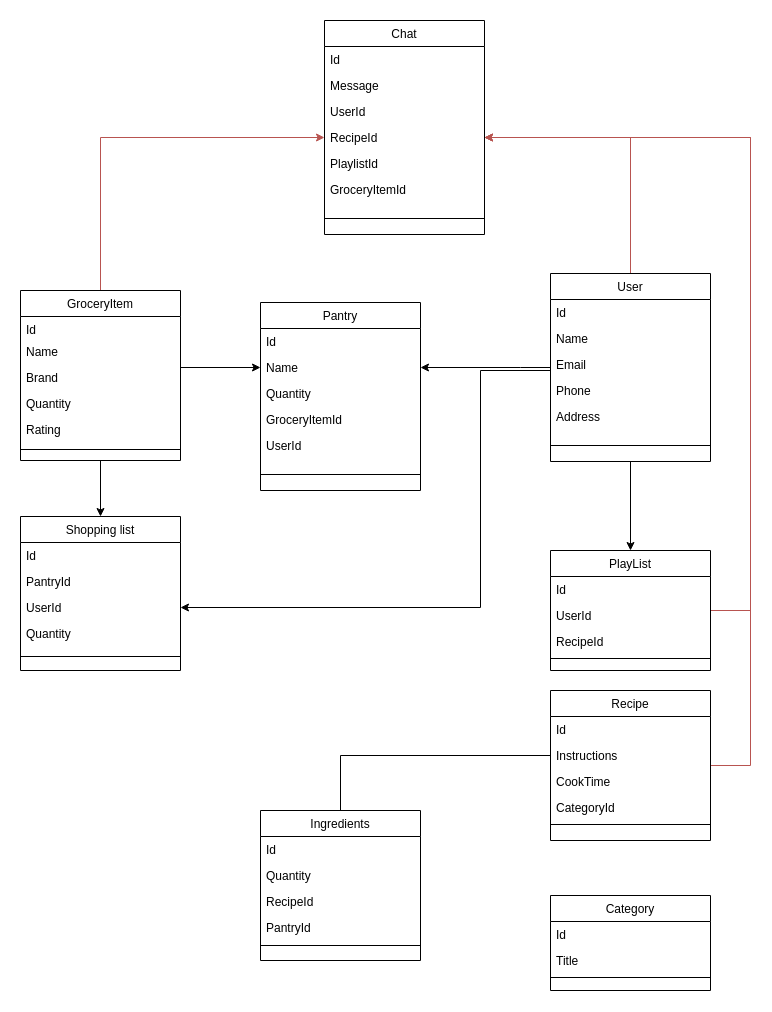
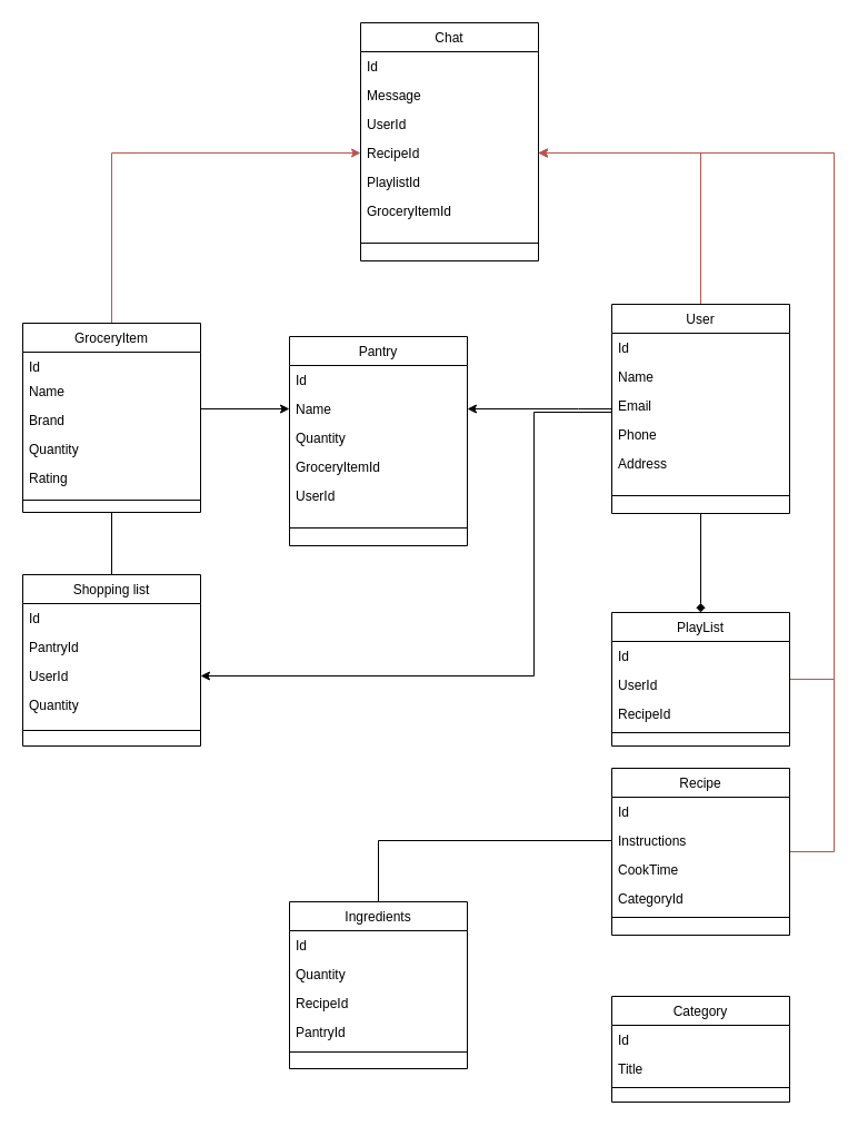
  <mxCell id="0" />
  <mxCell id="1" parent="0" />
  <mxCell id="2" style="edgeStyle=orthogonalEdgeStyle;rounded=0;orthogonalLoop=1;jettySize=auto;html=1;exitX=0;exitY=0.5;exitDx=0;exitDy=0;entryX=0.5;entryY=0;entryDx=0;entryDy=0;endArrow=none;" edge="1" parent="1" source="18" target="41"><mxGeometry relative="1" as="geometry"><Array as="points"><mxPoint x="340" y="755" /></Array></mxGeometry></mxCell>
  <mxCell id="3" style="edgeStyle=orthogonalEdgeStyle;rounded=0;orthogonalLoop=1;jettySize=auto;html=1;exitX=1;exitY=0.5;exitDx=0;exitDy=0;entryX=0;entryY=0.5;entryDx=0;entryDy=0;" edge="1" parent="1" source="37" target="6"><mxGeometry relative="1" as="geometry"><Array as="points"><mxPoint x="180" y="367" /></Array></mxGeometry></mxCell>
  <mxCell id="4" value="Pantry" style="swimlane;fontStyle=0;align=center;verticalAlign=top;childLayout=stackLayout;horizontal=1;startSize=26;horizontalStack=0;resizeParent=1;resizeLast=0;collapsible=1;marginBottom=0;rounded=0;shadow=0;strokeWidth=1;" parent="1" vertex="1"><mxGeometry x="260" y="302" width="160" height="188" as="geometry"><mxRectangle x="130" y="380" width="160" height="26" as="alternateBounds" /></mxGeometry></mxCell>
  <mxCell id="5" value="Id" style="text;align=left;verticalAlign=top;spacingLeft=4;spacingRight=4;overflow=hidden;rotatable=0;points=[[0,0.5],[1,0.5]];portConstraint=eastwest;rounded=0;shadow=0;html=0;" parent="4" vertex="1"><mxGeometry y="26" width="160" height="26" as="geometry" /></mxCell>
  <mxCell id="6" value="Name" style="text;align=left;verticalAlign=top;spacingLeft=4;spacingRight=4;overflow=hidden;rotatable=0;points=[[0,0.5],[1,0.5]];portConstraint=eastwest;rounded=0;shadow=0;html=0;" vertex="1" parent="4"><mxGeometry y="52" width="160" height="26" as="geometry" /></mxCell>
  <mxCell id="7" value="Quantity" style="text;align=left;verticalAlign=top;spacingLeft=4;spacingRight=4;overflow=hidden;rotatable=0;points=[[0,0.5],[1,0.5]];portConstraint=eastwest;rounded=0;shadow=0;html=0;" vertex="1" parent="4"><mxGeometry y="78" width="160" height="26" as="geometry" /></mxCell>
  <mxCell id="8" value="GroceryItemId" style="text;align=left;verticalAlign=top;spacingLeft=4;spacingRight=4;overflow=hidden;rotatable=0;points=[[0,0.5],[1,0.5]];portConstraint=eastwest;rounded=0;shadow=0;html=0;" vertex="1" parent="4"><mxGeometry y="104" width="160" height="26" as="geometry" /></mxCell>
  <mxCell id="9" value="UserId" style="text;align=left;verticalAlign=top;spacingLeft=4;spacingRight=4;overflow=hidden;rotatable=0;points=[[0,0.5],[1,0.5]];portConstraint=eastwest;rounded=0;shadow=0;html=0;" vertex="1" parent="4"><mxGeometry y="130" width="160" height="26" as="geometry" /></mxCell>
  <mxCell id="10" value="" style="line;html=1;strokeWidth=1;align=left;verticalAlign=middle;spacingTop=-1;spacingLeft=3;spacingRight=3;rotatable=0;labelPosition=right;points=[];portConstraint=eastwest;" parent="4" vertex="1"><mxGeometry y="156" width="160" height="32" as="geometry" /></mxCell>
- <mxCell id="11" style="edgeStyle=orthogonalEdgeStyle;rounded=0;orthogonalLoop=1;jettySize=auto;html=1;exitX=0.5;exitY=1;exitDx=0;exitDy=0;entryX=0.5;entryY=0;entryDx=0;entryDy=0;" edge="1" parent="1" source="53" target="27"><mxGeometry relative="1" as="geometry" /></mxCell>
+ <mxCell id="11" style="edgeStyle=orthogonalEdgeStyle;rounded=0;orthogonalLoop=1;jettySize=auto;html=1;exitX=0.5;exitY=1;exitDx=0;exitDy=0;entryX=0.5;entryY=0;entryDx=0;entryDy=0;endArrow=diamond;" edge="1" parent="1" source="53" target="27"><mxGeometry relative="1" as="geometry" /></mxCell>
  <mxCell id="12" style="edgeStyle=orthogonalEdgeStyle;rounded=0;orthogonalLoop=1;jettySize=auto;html=1;entryX=1;entryY=0.5;entryDx=0;entryDy=0;fillColor=#f8cecc;strokeColor=#b85450;" edge="1" parent="1" source="53" target="64"><mxGeometry relative="1" as="geometry" /></mxCell>
  <mxCell id="13" style="edgeStyle=orthogonalEdgeStyle;rounded=0;orthogonalLoop=1;jettySize=auto;html=1;entryX=1;entryY=0.5;entryDx=0;entryDy=0;" edge="1" parent="1" source="53" target="50"><mxGeometry relative="1" as="geometry"><Array as="points"><mxPoint x="480" y="370" /><mxPoint x="480" y="607" /></Array></mxGeometry></mxCell>
  <mxCell id="14" style="edgeStyle=orthogonalEdgeStyle;rounded=0;orthogonalLoop=1;jettySize=auto;html=1;entryX=1;entryY=0.5;entryDx=0;entryDy=0;" edge="1" parent="1" source="53" target="6"><mxGeometry relative="1" as="geometry"><Array as="points"><mxPoint x="520" y="367" /><mxPoint x="520" y="367" /></Array></mxGeometry></mxCell>
  <mxCell id="15" style="edgeStyle=orthogonalEdgeStyle;rounded=0;orthogonalLoop=1;jettySize=auto;html=1;entryX=1;entryY=0.5;entryDx=0;entryDy=0;fillColor=#f8cecc;strokeColor=#b85450;" edge="1" parent="1" source="16" target="64"><mxGeometry relative="1" as="geometry"><Array as="points"><mxPoint x="750" y="765" /><mxPoint x="750" y="137" /></Array></mxGeometry></mxCell>
  <mxCell id="16" value="Recipe" style="swimlane;fontStyle=0;align=center;verticalAlign=top;childLayout=stackLayout;horizontal=1;startSize=26;horizontalStack=0;resizeParent=1;resizeLast=0;collapsible=1;marginBottom=0;rounded=0;shadow=0;strokeWidth=1;" parent="1" vertex="1"><mxGeometry x="550" y="690" width="160" height="150" as="geometry"><mxRectangle x="550" y="140" width="160" height="26" as="alternateBounds" /></mxGeometry></mxCell>
  <mxCell id="17" value="Id" style="text;align=left;verticalAlign=top;spacingLeft=4;spacingRight=4;overflow=hidden;rotatable=0;points=[[0,0.5],[1,0.5]];portConstraint=eastwest;" parent="16" vertex="1"><mxGeometry y="26" width="160" height="26" as="geometry" /></mxCell>
  <mxCell id="18" value="Instructions" style="text;align=left;verticalAlign=top;spacingLeft=4;spacingRight=4;overflow=hidden;rotatable=0;points=[[0,0.5],[1,0.5]];portConstraint=eastwest;rounded=0;shadow=0;html=0;" parent="16" vertex="1"><mxGeometry y="52" width="160" height="26" as="geometry" /></mxCell>
  <mxCell id="19" value="CookTime" style="text;align=left;verticalAlign=top;spacingLeft=4;spacingRight=4;overflow=hidden;rotatable=0;points=[[0,0.5],[1,0.5]];portConstraint=eastwest;rounded=0;shadow=0;html=0;" parent="16" vertex="1"><mxGeometry y="78" width="160" height="26" as="geometry" /></mxCell>
  <mxCell id="20" value="CategoryId" style="text;align=left;verticalAlign=top;spacingLeft=4;spacingRight=4;overflow=hidden;rotatable=0;points=[[0,0.5],[1,0.5]];portConstraint=eastwest;rounded=0;shadow=0;html=0;" parent="16" vertex="1"><mxGeometry y="104" width="160" height="26" as="geometry" /></mxCell>
  <mxCell id="21" value="" style="line;html=1;strokeWidth=1;align=left;verticalAlign=middle;spacingTop=-1;spacingLeft=3;spacingRight=3;rotatable=0;labelPosition=right;points=[];portConstraint=eastwest;" parent="16" vertex="1"><mxGeometry y="130" width="160" height="8" as="geometry" /></mxCell>
  <mxCell id="22" value="Category" style="swimlane;fontStyle=0;align=center;verticalAlign=top;childLayout=stackLayout;horizontal=1;startSize=26;horizontalStack=0;resizeParent=1;resizeLast=0;collapsible=1;marginBottom=0;rounded=0;shadow=0;strokeWidth=1;" vertex="1" parent="1"><mxGeometry x="550" y="895" width="160" height="95" as="geometry"><mxRectangle x="550" y="140" width="160" height="26" as="alternateBounds" /></mxGeometry></mxCell>
  <mxCell id="23" value="Id" style="text;align=left;verticalAlign=top;spacingLeft=4;spacingRight=4;overflow=hidden;rotatable=0;points=[[0,0.5],[1,0.5]];portConstraint=eastwest;" vertex="1" parent="22"><mxGeometry y="26" width="160" height="26" as="geometry" /></mxCell>
  <mxCell id="24" value="Title" style="text;align=left;verticalAlign=top;spacingLeft=4;spacingRight=4;overflow=hidden;rotatable=0;points=[[0,0.5],[1,0.5]];portConstraint=eastwest;rounded=0;shadow=0;html=0;" vertex="1" parent="22"><mxGeometry y="52" width="160" height="26" as="geometry" /></mxCell>
  <mxCell id="25" value="" style="line;html=1;strokeWidth=1;align=left;verticalAlign=middle;spacingTop=-1;spacingLeft=3;spacingRight=3;rotatable=0;labelPosition=right;points=[];portConstraint=eastwest;" vertex="1" parent="22"><mxGeometry y="78" width="160" height="8" as="geometry" /></mxCell>
  <mxCell id="26" style="edgeStyle=orthogonalEdgeStyle;rounded=0;orthogonalLoop=1;jettySize=auto;html=1;entryX=1;entryY=0.5;entryDx=0;entryDy=0;fillColor=#f8cecc;strokeColor=#b85450;" edge="1" parent="1" source="27" target="64"><mxGeometry relative="1" as="geometry"><Array as="points"><mxPoint x="750" y="610" /><mxPoint x="750" y="137" /></Array></mxGeometry></mxCell>
  <mxCell id="27" value="PlayList" style="swimlane;fontStyle=0;align=center;verticalAlign=top;childLayout=stackLayout;horizontal=1;startSize=26;horizontalStack=0;resizeParent=1;resizeLast=0;collapsible=1;marginBottom=0;rounded=0;shadow=0;strokeWidth=1;" vertex="1" parent="1"><mxGeometry x="550" y="550" width="160" height="120" as="geometry"><mxRectangle x="550" y="140" width="160" height="26" as="alternateBounds" /></mxGeometry></mxCell>
  <mxCell id="28" value="Id" style="text;align=left;verticalAlign=top;spacingLeft=4;spacingRight=4;overflow=hidden;rotatable=0;points=[[0,0.5],[1,0.5]];portConstraint=eastwest;" vertex="1" parent="27"><mxGeometry y="26" width="160" height="26" as="geometry" /></mxCell>
  <mxCell id="29" value="UserId" style="text;align=left;verticalAlign=top;spacingLeft=4;spacingRight=4;overflow=hidden;rotatable=0;points=[[0,0.5],[1,0.5]];portConstraint=eastwest;rounded=0;shadow=0;html=0;" vertex="1" parent="27"><mxGeometry y="52" width="160" height="26" as="geometry" /></mxCell>
  <mxCell id="30" value="RecipeId" style="text;align=left;verticalAlign=top;spacingLeft=4;spacingRight=4;overflow=hidden;rotatable=0;points=[[0,0.5],[1,0.5]];portConstraint=eastwest;rounded=0;shadow=0;html=0;" vertex="1" parent="27"><mxGeometry y="78" width="160" height="26" as="geometry" /></mxCell>
  <mxCell id="31" value="" style="line;html=1;strokeWidth=1;align=left;verticalAlign=middle;spacingTop=-1;spacingLeft=3;spacingRight=3;rotatable=0;labelPosition=right;points=[];portConstraint=eastwest;" vertex="1" parent="27"><mxGeometry y="104" width="160" height="8" as="geometry" /></mxCell>
- <mxCell id="32" style="edgeStyle=orthogonalEdgeStyle;rounded=0;orthogonalLoop=1;jettySize=auto;html=1;exitX=0.5;exitY=1;exitDx=0;exitDy=0;" edge="1" parent="1" source="34" target="47"><mxGeometry relative="1" as="geometry" /></mxCell>
+ <mxCell id="32" style="edgeStyle=orthogonalEdgeStyle;rounded=0;orthogonalLoop=1;jettySize=auto;html=1;exitX=0.5;exitY=1;exitDx=0;exitDy=0;endArrow=none;" edge="1" parent="1" source="34" target="47"><mxGeometry relative="1" as="geometry" /></mxCell>
  <mxCell id="33" style="edgeStyle=orthogonalEdgeStyle;rounded=0;orthogonalLoop=1;jettySize=auto;html=1;entryX=0;entryY=0.5;entryDx=0;entryDy=0;fillColor=#f8cecc;strokeColor=#b85450;" edge="1" parent="1" source="34" target="64"><mxGeometry relative="1" as="geometry" /></mxCell>
  <mxCell id="34" value="GroceryItem" style="swimlane;fontStyle=0;align=center;verticalAlign=top;childLayout=stackLayout;horizontal=1;startSize=26;horizontalStack=0;resizeParent=1;resizeLast=0;collapsible=1;marginBottom=0;rounded=0;shadow=0;strokeWidth=1;" vertex="1" parent="1"><mxGeometry x="20" y="290" width="160" height="170" as="geometry"><mxRectangle x="130" y="380" width="160" height="26" as="alternateBounds" /></mxGeometry></mxCell>
  <mxCell id="35" value="Id" style="text;align=left;verticalAlign=top;spacingLeft=4;spacingRight=4;overflow=hidden;rotatable=0;points=[[0,0.5],[1,0.5]];portConstraint=eastwest;rounded=0;shadow=0;html=0;" vertex="1" parent="34"><mxGeometry y="26" width="160" height="22" as="geometry" /></mxCell>
  <mxCell id="36" value="Name" style="text;align=left;verticalAlign=top;spacingLeft=4;spacingRight=4;overflow=hidden;rotatable=0;points=[[0,0.5],[1,0.5]];portConstraint=eastwest;rounded=0;shadow=0;html=0;" vertex="1" parent="34"><mxGeometry y="48" width="160" height="26" as="geometry" /></mxCell>
  <mxCell id="37" value="Brand" style="text;align=left;verticalAlign=top;spacingLeft=4;spacingRight=4;overflow=hidden;rotatable=0;points=[[0,0.5],[1,0.5]];portConstraint=eastwest;rounded=0;shadow=0;html=0;" vertex="1" parent="34"><mxGeometry y="74" width="160" height="26" as="geometry" /></mxCell>
  <mxCell id="38" value="Quantity" style="text;align=left;verticalAlign=top;spacingLeft=4;spacingRight=4;overflow=hidden;rotatable=0;points=[[0,0.5],[1,0.5]];portConstraint=eastwest;rounded=0;shadow=0;html=0;" vertex="1" parent="34"><mxGeometry y="100" width="160" height="26" as="geometry" /></mxCell>
  <mxCell id="39" value="Rating" style="text;align=left;verticalAlign=top;spacingLeft=4;spacingRight=4;overflow=hidden;rotatable=0;points=[[0,0.5],[1,0.5]];portConstraint=eastwest;rounded=0;shadow=0;html=0;" vertex="1" parent="34"><mxGeometry y="126" width="160" height="26" as="geometry" /></mxCell>
  <mxCell id="40" value="" style="line;html=1;strokeWidth=1;align=left;verticalAlign=middle;spacingTop=-1;spacingLeft=3;spacingRight=3;rotatable=0;labelPosition=right;points=[];portConstraint=eastwest;" vertex="1" parent="34"><mxGeometry y="152" width="160" height="14" as="geometry" /></mxCell>
  <mxCell id="41" value="Ingredients" style="swimlane;fontStyle=0;align=center;verticalAlign=top;childLayout=stackLayout;horizontal=1;startSize=26;horizontalStack=0;resizeParent=1;resizeLast=0;collapsible=1;marginBottom=0;rounded=0;shadow=0;strokeWidth=1;" parent="1" vertex="1"><mxGeometry x="260" y="810" width="160" height="150" as="geometry"><mxRectangle x="230" y="140" width="160" height="26" as="alternateBounds" /></mxGeometry></mxCell>
  <mxCell id="42" value="Id" style="text;align=left;verticalAlign=top;spacingLeft=4;spacingRight=4;overflow=hidden;rotatable=0;points=[[0,0.5],[1,0.5]];portConstraint=eastwest;" parent="41" vertex="1"><mxGeometry y="26" width="160" height="26" as="geometry" /></mxCell>
  <mxCell id="43" value="Quantity" style="text;align=left;verticalAlign=top;spacingLeft=4;spacingRight=4;overflow=hidden;rotatable=0;points=[[0,0.5],[1,0.5]];portConstraint=eastwest;rounded=0;shadow=0;html=0;" vertex="1" parent="41"><mxGeometry y="52" width="160" height="26" as="geometry" /></mxCell>
  <mxCell id="44" value="RecipeId" style="text;align=left;verticalAlign=top;spacingLeft=4;spacingRight=4;overflow=hidden;rotatable=0;points=[[0,0.5],[1,0.5]];portConstraint=eastwest;rounded=0;shadow=0;html=0;" parent="41" vertex="1"><mxGeometry y="78" width="160" height="26" as="geometry" /></mxCell>
  <mxCell id="45" value="PantryId" style="text;align=left;verticalAlign=top;spacingLeft=4;spacingRight=4;overflow=hidden;rotatable=0;points=[[0,0.5],[1,0.5]];portConstraint=eastwest;rounded=0;shadow=0;html=0;" parent="41" vertex="1"><mxGeometry y="104" width="160" height="26" as="geometry" /></mxCell>
  <mxCell id="46" value="" style="line;html=1;strokeWidth=1;align=left;verticalAlign=middle;spacingTop=-1;spacingLeft=3;spacingRight=3;rotatable=0;labelPosition=right;points=[];portConstraint=eastwest;" parent="41" vertex="1"><mxGeometry y="130" width="160" height="10" as="geometry" /></mxCell>
  <mxCell id="47" value="Shopping list" style="swimlane;fontStyle=0;align=center;verticalAlign=top;childLayout=stackLayout;horizontal=1;startSize=26;horizontalStack=0;resizeParent=1;resizeLast=0;collapsible=1;marginBottom=0;rounded=0;shadow=0;strokeWidth=1;" vertex="1" parent="1"><mxGeometry x="20" y="516" width="160" height="154" as="geometry"><mxRectangle x="130" y="380" width="160" height="26" as="alternateBounds" /></mxGeometry></mxCell>
  <mxCell id="48" value="Id" style="text;align=left;verticalAlign=top;spacingLeft=4;spacingRight=4;overflow=hidden;rotatable=0;points=[[0,0.5],[1,0.5]];portConstraint=eastwest;rounded=0;shadow=0;html=0;" vertex="1" parent="47"><mxGeometry y="26" width="160" height="26" as="geometry" /></mxCell>
  <mxCell id="49" value="PantryId" style="text;align=left;verticalAlign=top;spacingLeft=4;spacingRight=4;overflow=hidden;rotatable=0;points=[[0,0.5],[1,0.5]];portConstraint=eastwest;rounded=0;shadow=0;html=0;" vertex="1" parent="47"><mxGeometry y="52" width="160" height="26" as="geometry" /></mxCell>
  <mxCell id="50" value="UserId" style="text;align=left;verticalAlign=top;spacingLeft=4;spacingRight=4;overflow=hidden;rotatable=0;points=[[0,0.5],[1,0.5]];portConstraint=eastwest;rounded=0;shadow=0;html=0;" vertex="1" parent="47"><mxGeometry y="78" width="160" height="26" as="geometry" /></mxCell>
  <mxCell id="51" value="Quantity" style="text;align=left;verticalAlign=top;spacingLeft=4;spacingRight=4;overflow=hidden;rotatable=0;points=[[0,0.5],[1,0.5]];portConstraint=eastwest;rounded=0;shadow=0;html=0;" vertex="1" parent="47"><mxGeometry y="104" width="160" height="26" as="geometry" /></mxCell>
  <mxCell id="52" value="" style="line;html=1;strokeWidth=1;align=left;verticalAlign=middle;spacingTop=-1;spacingLeft=3;spacingRight=3;rotatable=0;labelPosition=right;points=[];portConstraint=eastwest;" vertex="1" parent="47"><mxGeometry y="130" width="160" height="20" as="geometry" /></mxCell>
  <mxCell id="53" value="User" style="swimlane;fontStyle=0;align=center;verticalAlign=top;childLayout=stackLayout;horizontal=1;startSize=26;horizontalStack=0;resizeParent=1;resizeLast=0;collapsible=1;marginBottom=0;rounded=0;shadow=0;strokeWidth=1;" vertex="1" parent="1"><mxGeometry x="550" y="273" width="160" height="188" as="geometry"><mxRectangle x="130" y="380" width="160" height="26" as="alternateBounds" /></mxGeometry></mxCell>
  <mxCell id="54" value="Id" style="text;align=left;verticalAlign=top;spacingLeft=4;spacingRight=4;overflow=hidden;rotatable=0;points=[[0,0.5],[1,0.5]];portConstraint=eastwest;rounded=0;shadow=0;html=0;" vertex="1" parent="53"><mxGeometry y="26" width="160" height="26" as="geometry" /></mxCell>
  <mxCell id="55" value="Name" style="text;align=left;verticalAlign=top;spacingLeft=4;spacingRight=4;overflow=hidden;rotatable=0;points=[[0,0.5],[1,0.5]];portConstraint=eastwest;rounded=0;shadow=0;html=0;" vertex="1" parent="53"><mxGeometry y="52" width="160" height="26" as="geometry" /></mxCell>
  <mxCell id="56" value="Email" style="text;align=left;verticalAlign=top;spacingLeft=4;spacingRight=4;overflow=hidden;rotatable=0;points=[[0,0.5],[1,0.5]];portConstraint=eastwest;rounded=0;shadow=0;html=0;" vertex="1" parent="53"><mxGeometry y="78" width="160" height="26" as="geometry" /></mxCell>
  <mxCell id="57" value="Phone" style="text;align=left;verticalAlign=top;spacingLeft=4;spacingRight=4;overflow=hidden;rotatable=0;points=[[0,0.5],[1,0.5]];portConstraint=eastwest;rounded=0;shadow=0;html=0;" vertex="1" parent="53"><mxGeometry y="104" width="160" height="26" as="geometry" /></mxCell>
  <mxCell id="58" value="Address" style="text;align=left;verticalAlign=top;spacingLeft=4;spacingRight=4;overflow=hidden;rotatable=0;points=[[0,0.5],[1,0.5]];portConstraint=eastwest;rounded=0;shadow=0;html=0;" vertex="1" parent="53"><mxGeometry y="130" width="160" height="26" as="geometry" /></mxCell>
  <mxCell id="59" value="" style="line;html=1;strokeWidth=1;align=left;verticalAlign=middle;spacingTop=-1;spacingLeft=3;spacingRight=3;rotatable=0;labelPosition=right;points=[];portConstraint=eastwest;" vertex="1" parent="53"><mxGeometry y="156" width="160" height="32" as="geometry" /></mxCell>
  <mxCell id="60" value="Chat" style="swimlane;fontStyle=0;align=center;verticalAlign=top;childLayout=stackLayout;horizontal=1;startSize=26;horizontalStack=0;resizeParent=1;resizeLast=0;collapsible=1;marginBottom=0;rounded=0;shadow=0;strokeWidth=1;" vertex="1" parent="1"><mxGeometry x="324" y="20" width="160" height="214" as="geometry"><mxRectangle x="130" y="380" width="160" height="26" as="alternateBounds" /></mxGeometry></mxCell>
  <mxCell id="61" value="Id" style="text;align=left;verticalAlign=top;spacingLeft=4;spacingRight=4;overflow=hidden;rotatable=0;points=[[0,0.5],[1,0.5]];portConstraint=eastwest;rounded=0;shadow=0;html=0;" vertex="1" parent="60"><mxGeometry y="26" width="160" height="26" as="geometry" /></mxCell>
  <mxCell id="62" value="Message" style="text;align=left;verticalAlign=top;spacingLeft=4;spacingRight=4;overflow=hidden;rotatable=0;points=[[0,0.5],[1,0.5]];portConstraint=eastwest;rounded=0;shadow=0;html=0;" vertex="1" parent="60"><mxGeometry y="52" width="160" height="26" as="geometry" /></mxCell>
  <mxCell id="63" value="UserId" style="text;align=left;verticalAlign=top;spacingLeft=4;spacingRight=4;overflow=hidden;rotatable=0;points=[[0,0.5],[1,0.5]];portConstraint=eastwest;rounded=0;shadow=0;html=0;" vertex="1" parent="60"><mxGeometry y="78" width="160" height="26" as="geometry" /></mxCell>
  <mxCell id="64" value="RecipeId" style="text;align=left;verticalAlign=top;spacingLeft=4;spacingRight=4;overflow=hidden;rotatable=0;points=[[0,0.5],[1,0.5]];portConstraint=eastwest;rounded=0;shadow=0;html=0;" vertex="1" parent="60"><mxGeometry y="104" width="160" height="26" as="geometry" /></mxCell>
  <mxCell id="65" value="PlaylistId" style="text;align=left;verticalAlign=top;spacingLeft=4;spacingRight=4;overflow=hidden;rotatable=0;points=[[0,0.5],[1,0.5]];portConstraint=eastwest;rounded=0;shadow=0;html=0;" vertex="1" parent="60"><mxGeometry y="130" width="160" height="26" as="geometry" /></mxCell>
  <mxCell id="66" value="GroceryItemId" style="text;align=left;verticalAlign=top;spacingLeft=4;spacingRight=4;overflow=hidden;rotatable=0;points=[[0,0.5],[1,0.5]];portConstraint=eastwest;rounded=0;shadow=0;html=0;" vertex="1" parent="60"><mxGeometry y="156" width="160" height="26" as="geometry" /></mxCell>
  <mxCell id="67" value="" style="line;html=1;strokeWidth=1;align=left;verticalAlign=middle;spacingTop=-1;spacingLeft=3;spacingRight=3;rotatable=0;labelPosition=right;points=[];portConstraint=eastwest;" vertex="1" parent="60"><mxGeometry y="182" width="160" height="32" as="geometry" /></mxCell>
